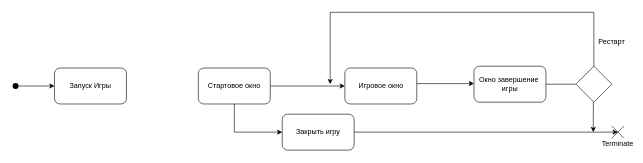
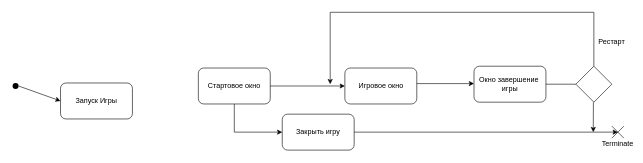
  <mxCell id="0" />
  <mxCell id="1" parent="0" />
- <mxCell id="2" value="Запуск Игры" style="rounded=1;whiteSpace=wrap;html=1;" vertex="1" parent="1"><mxGeometry x="90" y="113" width="120" height="60" as="geometry" /></mxCell>
+ <mxCell id="2" value="Запуск Игры" style="rounded=1;whiteSpace=wrap;html=1;" vertex="1" parent="1"><mxGeometry x="100" y="138" width="120" height="60" as="geometry" /></mxCell>
  <mxCell id="3" value="Стартовое окно" style="rounded=1;whiteSpace=wrap;html=1;" vertex="1" parent="1"><mxGeometry x="330" y="113" width="120" height="60" as="geometry" /></mxCell>
  <mxCell id="4" value="Игровое окно" style="rounded=1;whiteSpace=wrap;html=1;" vertex="1" parent="1"><mxGeometry x="574.5" y="113" width="120" height="60" as="geometry" /></mxCell>
  <mxCell id="5" value="" style="shape=ellipse;strokeColor=none;html=1;fillColor=#000000;" vertex="1" parent="1"><mxGeometry x="20" y="138" width="10" height="10" as="geometry" /></mxCell>
  <mxCell id="6" value="" style="endArrow=classic;html=1;exitX=1;exitY=0.5;exitDx=0;exitDy=0;entryX=0;entryY=0.5;entryDx=0;entryDy=0;" edge="1" parent="1" source="5" target="2"><mxGeometry width="50" height="50" relative="1" as="geometry"><mxPoint x="80" y="290" as="sourcePoint" /><mxPoint x="130" y="240" as="targetPoint" /></mxGeometry></mxCell>
  <mxCell id="7" value="" style="endArrow=classic;html=1;entryX=0;entryY=0.5;entryDx=0;entryDy=0;exitX=1;exitY=0.5;exitDx=0;exitDy=0;" edge="1" parent="1" source="3" target="4"><mxGeometry width="50" height="50" relative="1" as="geometry"><mxPoint x="460" y="143" as="sourcePoint" /><mxPoint x="570" y="142.71" as="targetPoint" /></mxGeometry></mxCell>
  <mxCell id="8" value="" style="endArrow=classic;html=1;" edge="1" parent="1"><mxGeometry width="50" height="50" relative="1" as="geometry"><mxPoint x="390" y="220" as="sourcePoint" /><mxPoint x="470" y="220" as="targetPoint" /></mxGeometry></mxCell>
  <mxCell id="9" value="" style="endArrow=none;html=1;exitX=0.5;exitY=1;exitDx=0;exitDy=0;" edge="1" parent="1" source="3"><mxGeometry width="50" height="50" relative="1" as="geometry"><mxPoint x="410" y="250" as="sourcePoint" /><mxPoint x="390" y="220" as="targetPoint" /></mxGeometry></mxCell>
  <mxCell id="10" value="" style="endArrow=none;html=1;" edge="1" parent="1"><mxGeometry width="50" height="50" relative="1" as="geometry"><mxPoint x="1020" y="210" as="sourcePoint" /><mxPoint x="1040" y="230" as="targetPoint" /></mxGeometry></mxCell>
  <mxCell id="11" value="Закрыть игру" style="rounded=1;whiteSpace=wrap;html=1;" vertex="1" parent="1"><mxGeometry x="470" y="190" width="120" height="60" as="geometry" /></mxCell>
  <mxCell id="12" value="" style="endArrow=none;html=1;" edge="1" parent="1"><mxGeometry width="50" height="50" relative="1" as="geometry"><mxPoint x="1020" y="230" as="sourcePoint" /><mxPoint x="1040" y="210" as="targetPoint" /></mxGeometry></mxCell>
  <mxCell id="13" value="Terminate" style="text;html=1;strokeColor=none;fillColor=none;align=center;verticalAlign=middle;whiteSpace=wrap;rounded=0;" vertex="1" parent="1"><mxGeometry x="1010" y="230" width="40" height="20" as="geometry" /></mxCell>
  <mxCell id="14" value="" style="endArrow=classic;html=1;exitX=1;exitY=0.5;exitDx=0;exitDy=0;" edge="1" parent="1" source="11"><mxGeometry width="50" height="50" relative="1" as="geometry"><mxPoint x="610" y="270" as="sourcePoint" /><mxPoint x="1030" y="220" as="targetPoint" /></mxGeometry></mxCell>
  <mxCell id="15" value="" style="endArrow=classic;html=1;" edge="1" parent="1"><mxGeometry width="50" height="50" relative="1" as="geometry"><mxPoint x="694.5" y="139" as="sourcePoint" /><mxPoint x="790" y="139" as="targetPoint" /></mxGeometry></mxCell>
  <mxCell id="16" value="Окно завершение&amp;nbsp;&lt;br&gt;игры" style="rounded=1;whiteSpace=wrap;html=1;" vertex="1" parent="1"><mxGeometry x="790" y="110" width="120" height="60" as="geometry" /></mxCell>
  <mxCell id="17" value="" style="endArrow=none;html=1;exitX=1;exitY=0.5;exitDx=0;exitDy=0;entryX=0;entryY=0.5;entryDx=0;entryDy=0;" edge="1" parent="1" source="16" target="20"><mxGeometry width="50" height="50" relative="1" as="geometry"><mxPoint x="800" y="300" as="sourcePoint" /><mxPoint x="950" y="140" as="targetPoint" /></mxGeometry></mxCell>
  <mxCell id="18" value="" style="endArrow=none;html=1;" edge="1" parent="1"><mxGeometry width="50" height="50" relative="1" as="geometry"><mxPoint x="550" y="20" as="sourcePoint" /><mxPoint x="990" y="20" as="targetPoint" /></mxGeometry></mxCell>
  <mxCell id="19" value="" style="endArrow=classic;html=1;" edge="1" parent="1"><mxGeometry width="50" height="50" relative="1" as="geometry"><mxPoint x="550" y="20" as="sourcePoint" /><mxPoint x="550" y="140" as="targetPoint" /></mxGeometry></mxCell>
  <mxCell id="20" value="" style="rhombus;whiteSpace=wrap;html=1;fillColor=none;" vertex="1" parent="1"><mxGeometry x="960" y="110" width="60" height="60" as="geometry" /></mxCell>
  <mxCell id="21" value="" style="endArrow=none;html=1;exitX=0.5;exitY=0;exitDx=0;exitDy=0;" edge="1" parent="1" source="20"><mxGeometry width="50" height="50" relative="1" as="geometry"><mxPoint x="810" y="140" as="sourcePoint" /><mxPoint x="990" y="20" as="targetPoint" /></mxGeometry></mxCell>
  <mxCell id="22" value="Рестарт" style="text;html=1;strokeColor=none;fillColor=none;align=center;verticalAlign=middle;whiteSpace=wrap;rounded=0;" vertex="1" parent="1"><mxGeometry x="1000" y="60" width="40" height="20" as="geometry" /></mxCell>
  <mxCell id="23" value="" style="endArrow=classic;html=1;exitX=0.487;exitY=1.002;exitDx=0;exitDy=0;exitPerimeter=0;" edge="1" parent="1" source="20"><mxGeometry width="50" height="50" relative="1" as="geometry"><mxPoint x="1040" y="220" as="sourcePoint" /><mxPoint x="989" y="220" as="targetPoint" /></mxGeometry></mxCell>
